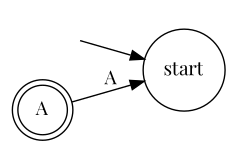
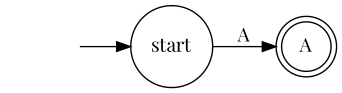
  digraph {
    rankdir=LR
    fontname="Playfair Display"
    node [fontname="Playfair Display"]
    edge [fontname="Playfair Display"]
    "" [shape=none]
    start [shape=circle]
    A [shape=doublecircle]
    "" -> start
-   A -> start [label=A]
+   start -> A [label=A]
  }
